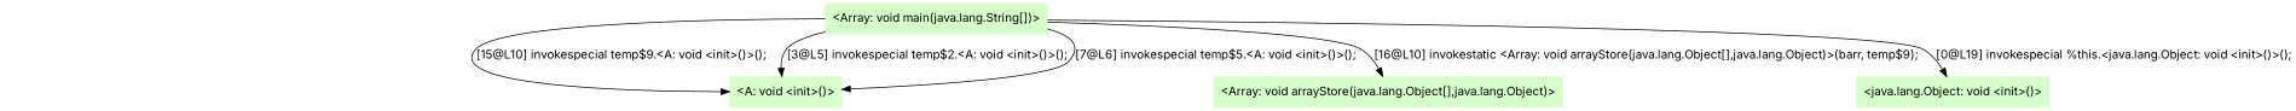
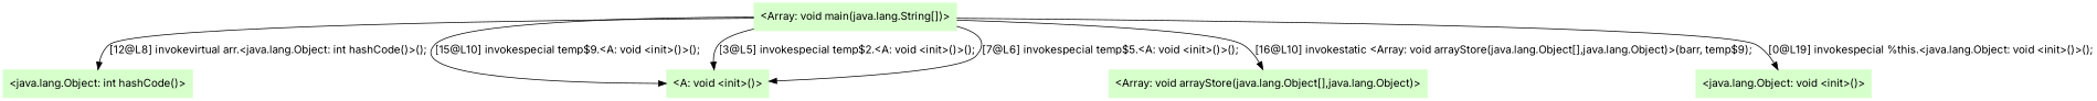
  digraph {
    fontname=Inter
    node [color=".3 .2 1.0" fontname=Inter shape=box style=filled]
    edge [fontname=Inter]
+   n1 [label="<java.lang.Object: int hashCode()>"]
    n2 [label="<Array: void main(java.lang.String[])>"]
    n3 [label="<A: void <init>()>"]
    n4 [label="<Array: void arrayStore(java.lang.Object[],java.lang.Object)>"]
    n5 [label="<java.lang.Object: void <init>()>"]
+   n2 -> n1 [label="[12@L8] invokevirtual arr.<java.lang.Object: int hashCode()>();"]
    n2 -> n3 [label="[15@L10] invokespecial temp$9.<A: void <init>()>();"]
    n2 -> n3 [label="[3@L5] invokespecial temp$2.<A: void <init>()>();"]
    n2 -> n3 [label="[7@L6] invokespecial temp$5.<A: void <init>()>();"]
    n2 -> n4 [label="[16@L10] invokestatic <Array: void arrayStore(java.lang.Object[],java.lang.Object)>(barr, temp$9);"]
    n2 -> n5 [label="[0@L19] invokespecial %this.<java.lang.Object: void <init>()>();"]
  }
